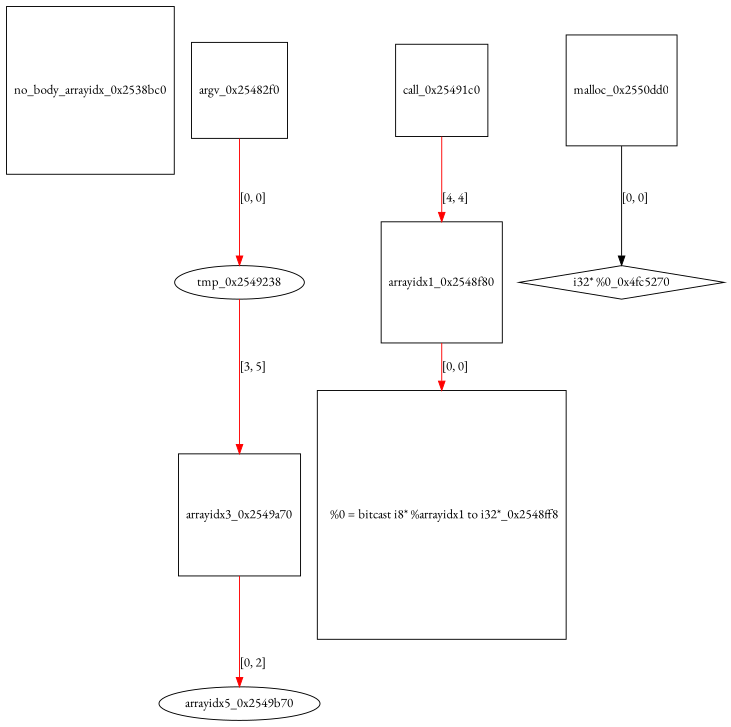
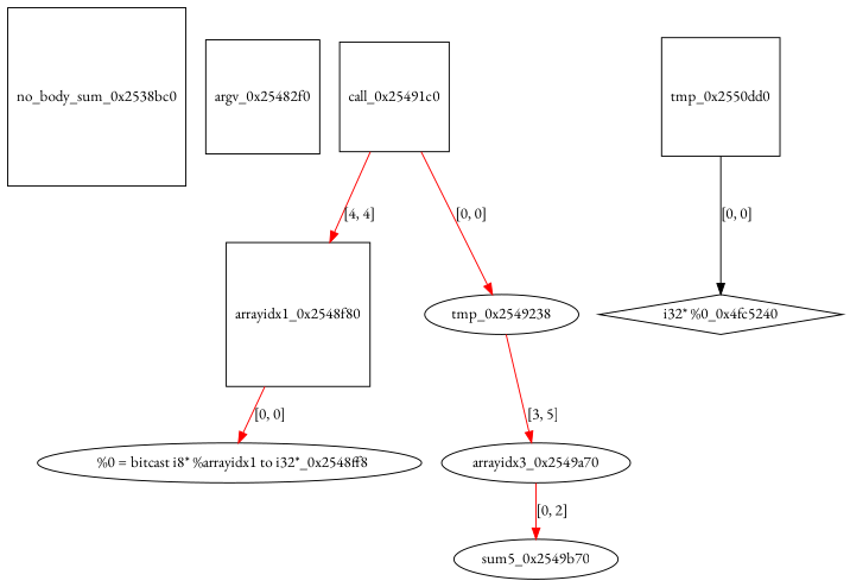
  digraph {
    fontname="EB Garamond"
    node [fontname="EB Garamond" shape=square]
    edge [color=red fontname="EB Garamond"]
-   no_body_sum_0x2538bc0 [label=no_body_arrayidx_0x2538bc0]
+   no_body_sum_0x2538bc0
    argv_0x25482f0
    arrayidx1_0x2548f80
-   "  %0 = bitcast i8* %arrayidx1 to i32*_0x2548ff8"
+   "  %0 = bitcast i8* %arrayidx1 to i32*_0x2548ff8" [shape=ellipse]
    call_0x25491c0
    tmp_0x2549238 [shape=ellipse]
-   arrayidx3_0x2549a70
-   arrayidx5_0x2549b70 [shape=ellipse]
-   "i32* %0_0x4fc5240" [shape=diamond label="i32* %0_0x4fc5270"]
-   malloc_0x2550dd0
+   arrayidx3_0x2549a70 [shape=ellipse]
+   arrayidx5_0x2549b70 [shape=ellipse label=sum5_0x2549b70]
+   "i32* %0_0x4fc5240" [shape=diamond]
+   malloc_0x2550dd0 [label=tmp_0x2550dd0]
    arrayidx1_0x2548f80 -> "  %0 = bitcast i8* %arrayidx1 to i32*_0x2548ff8" [label="[0, 0]"]
    call_0x25491c0 -> arrayidx1_0x2548f80 [label="[4, 4]"]
-   argv_0x25482f0 -> tmp_0x2549238 [label="[0, 0]"]
+   call_0x25491c0 -> tmp_0x2549238 [label="[0, 0]"]
    tmp_0x2549238 -> arrayidx3_0x2549a70 [label="[3, 5]"]
    arrayidx3_0x2549a70 -> arrayidx5_0x2549b70 [label="[0, 2]"]
    malloc_0x2550dd0 -> "i32* %0_0x4fc5240" [label="[0, 0]" color=""]
  }
